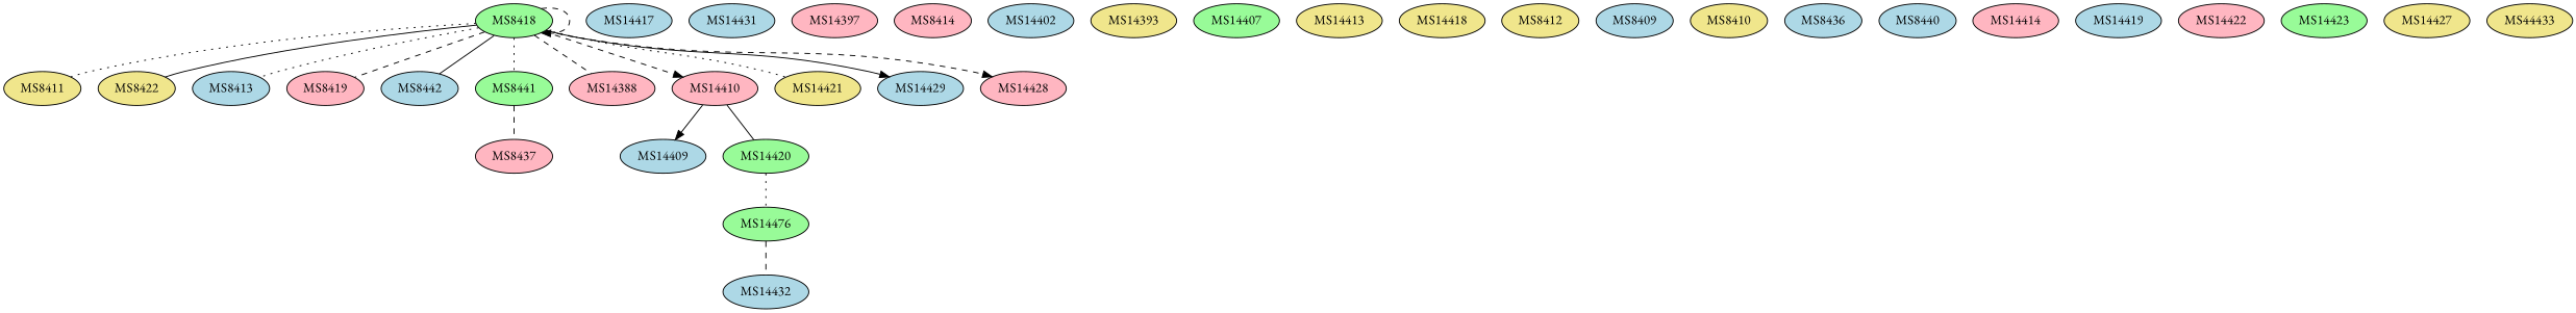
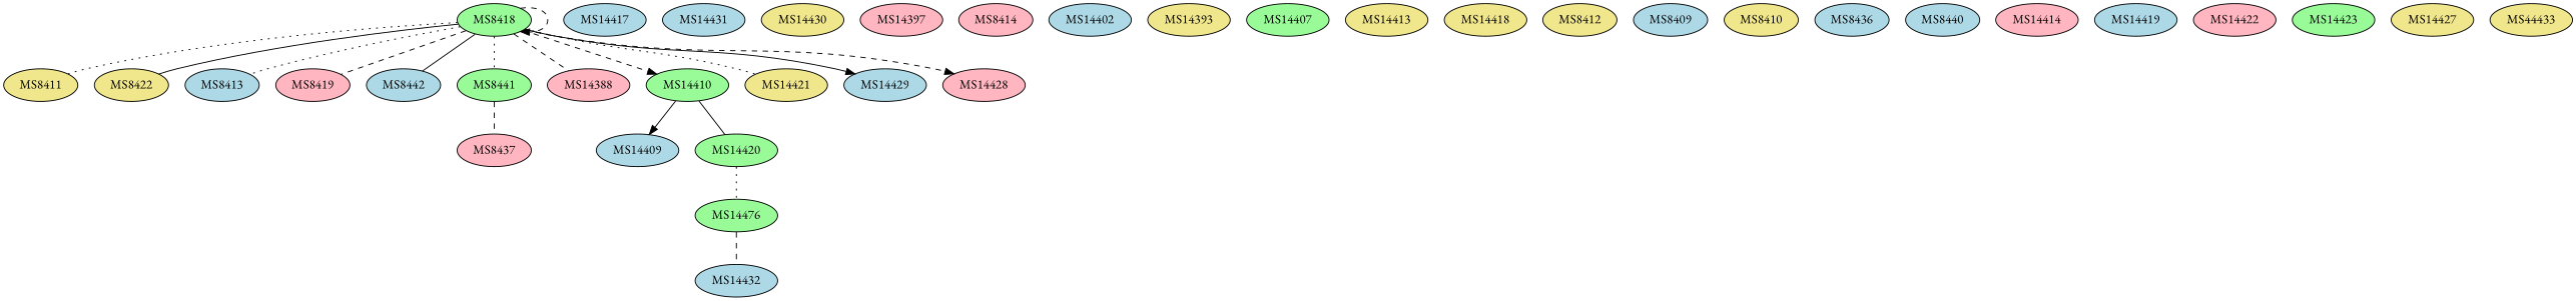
  digraph {
    fontname="EB Garamond"
    node [fillcolor=lightblue fontname="EB Garamond" style=filled]
    edge [dir=none fontname="EB Garamond" style=dashed]
    MS8418 [fillcolor=palegreen]
    MS14417
    MS14431
+   MS14430 [fillcolor=khaki]
    MS14397 [fillcolor=lightpink]
    MS8414 [fillcolor=lightpink]
    MS14402
    MS14393 [fillcolor=khaki]
    MS14407 [fillcolor=palegreen]
    MS14413 [fillcolor=khaki]
    MS14418 [fillcolor=khaki]
    MS8411 [fillcolor=khaki]
    MS8412 [fillcolor=khaki]
    MS8409
    MS8410 [fillcolor=khaki]
    MS8422 [fillcolor=khaki]
    MS8413
    MS8419 [fillcolor=lightpink]
    MS8437 [fillcolor=lightpink]
    MS8436
    MS8440
    MS8442
    MS8441 [fillcolor=palegreen]
    MS14388 [fillcolor=lightpink]
-   MS14410 [fillcolor=lightpink]
+   MS14410 [fillcolor=palegreen]
    MS14414 [fillcolor=lightpink]
    MS14419
    MS14422 [fillcolor=lightpink]
    MS14409
    MS14421 [fillcolor=khaki]
    MS14420 [fillcolor=palegreen]
    MS14423 [fillcolor=palegreen]
    MS14427 [fillcolor=khaki]
    n34 [fillcolor=palegreen label=MS14476]
    MS14429
    MS14428 [fillcolor=lightpink]
    n37 [fillcolor=khaki label=MS44433]
    MS14432
    subgraph sub_1 {
      label=P1
      MS8418
      MS14417
      MS14431
+     MS14430
      MS14397
      MS8414
      MS14402
      MS14393
      MS14407
      MS14413
      MS14418
    }
    subgraph sub_2 {
      label=P2
      MS8411
      MS8412
      MS8409
      MS8410
    }
    subgraph sub_3 {
      label=P3
      MS8422
    }
    subgraph sub_4 {
      label=P4
      MS8413
    }
    subgraph sub_5 {
      label=P5
      MS8419
    }
    subgraph sub_6 {
      label=P6
      MS8437
      MS8436
      MS8440
    }
    subgraph sub_7 {
      label=P7
      MS8442
    }
    subgraph sub_8 {
      label=P8
      MS8441
    }
    subgraph sub_9 {
      label=P9
      MS14388
    }
    subgraph sub_10 {
      label=P10
      MS14410
      MS14414
      MS14419
      MS14422
    }
    subgraph sub_11 {
      label=P11
      MS14409
    }
    subgraph sub_12 {
      label=P12
      MS14421
    }
    subgraph sub_13 {
      label=P13
      MS14420
      MS14423
      MS14427
    }
    subgraph sub_14 {
      label=P14
      n34
    }
    subgraph sub_15 {
      label=P15
      MS14429
    }
    subgraph sub_16 {
      label=P16
      MS14428
      n37
    }
    subgraph sub_17 {
      label=P17
      MS14432
    }
    MS8418 -> MS8418 [dir=forward]
    MS8418 -> MS8411 [style=dotted]
    MS8418 -> MS8422 [style=solid]
    MS8418 -> MS8413 [style=dotted]
    MS8418 -> MS8419
    MS8418 -> MS8442 [style=solid]
    MS8418 -> MS8441 [style=dotted]
    MS8418 -> MS14388
    MS8418 -> MS14410 [dir=forward]
    MS8418 -> MS14421 [style=dotted]
    MS8418 -> MS14429 [dir=forward style=solid]
    MS8418 -> MS14428 [dir=forward]
    MS8441 -> MS8437
    MS14410 -> MS14409 [dir=forward style=solid]
    MS14410 -> MS14420 [style=solid]
    MS14420 -> n34 [style=dotted]
    n34 -> MS14432
  }
